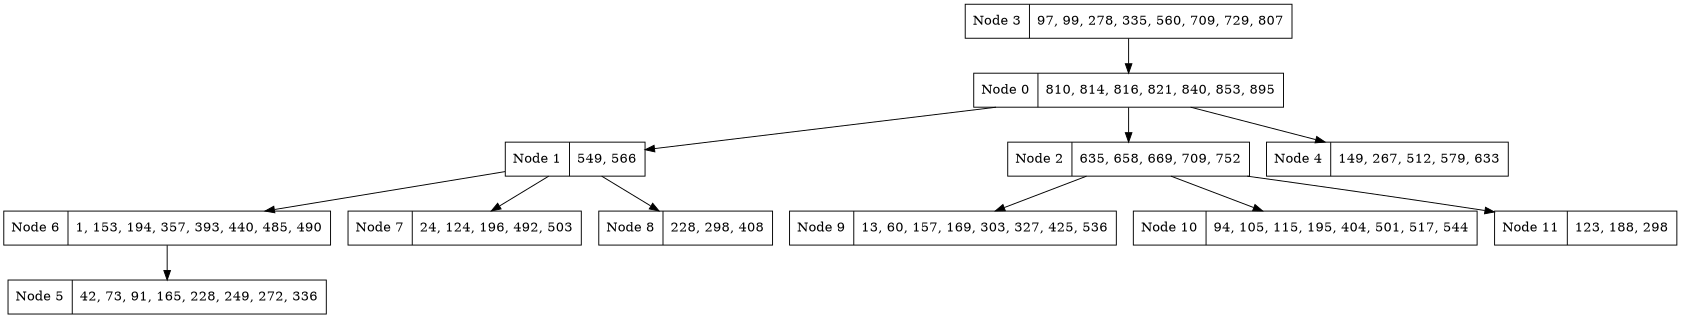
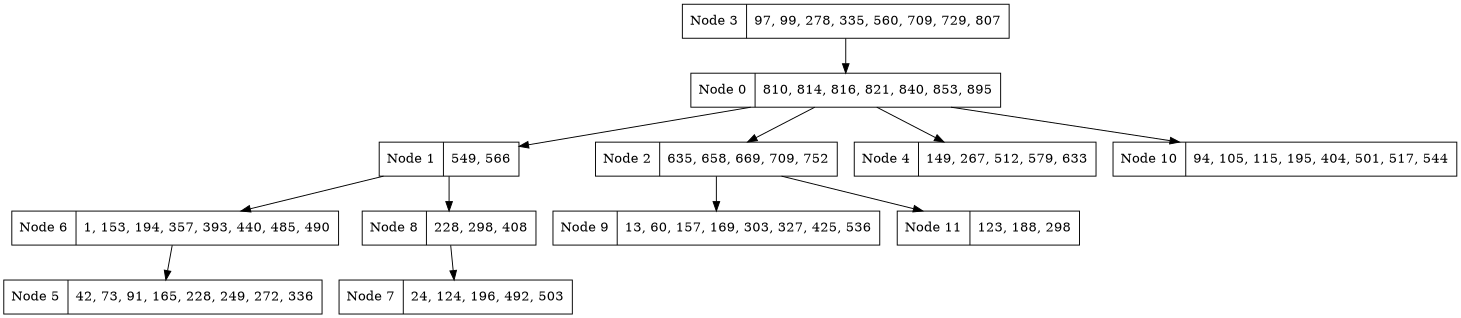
  digraph {
    node [shape=record]
    n1 [label="Node 0 | 810, 814, 816, 821, 840, 853, 895 "]
    n2 [label="Node 1 | 549, 566 "]
    n3 [label="Node 2 | 635, 658, 669, 709, 752 "]
    n4 [label="Node 4 | 149, 267, 512, 579, 633 "]
    n5 [label="Node 6 | 1, 153, 194, 357, 393, 440, 485, 490 "]
    n6 [label="Node 7 | 24, 124, 196, 492, 503 "]
    n7 [label="Node 8 | 228, 298, 408 "]
    n8 [label="Node 9 | 13, 60, 157, 169, 303, 327, 425, 536 "]
    n9 [label="Node 10 | 94, 105, 115, 195, 404, 501, 517, 544 "]
    n10 [label="Node 11 | 123, 188, 298 "]
    n11 [label="Node 3 | 97, 99, 278, 335, 560, 709, 729, 807 "]
    n12 [label="Node 5 | 42, 73, 91, 165, 228, 249, 272, 336 "]
    n1 -> n2
    n1 -> n3
    n1 -> n4
    n2 -> n5
-   n2 -> n6
+   n7 -> n6
    n2 -> n7
    n3 -> n8
-   n3 -> n9
+   n1 -> n9
    n3 -> n10
    n5 -> n12
    n11 -> n1
  }
